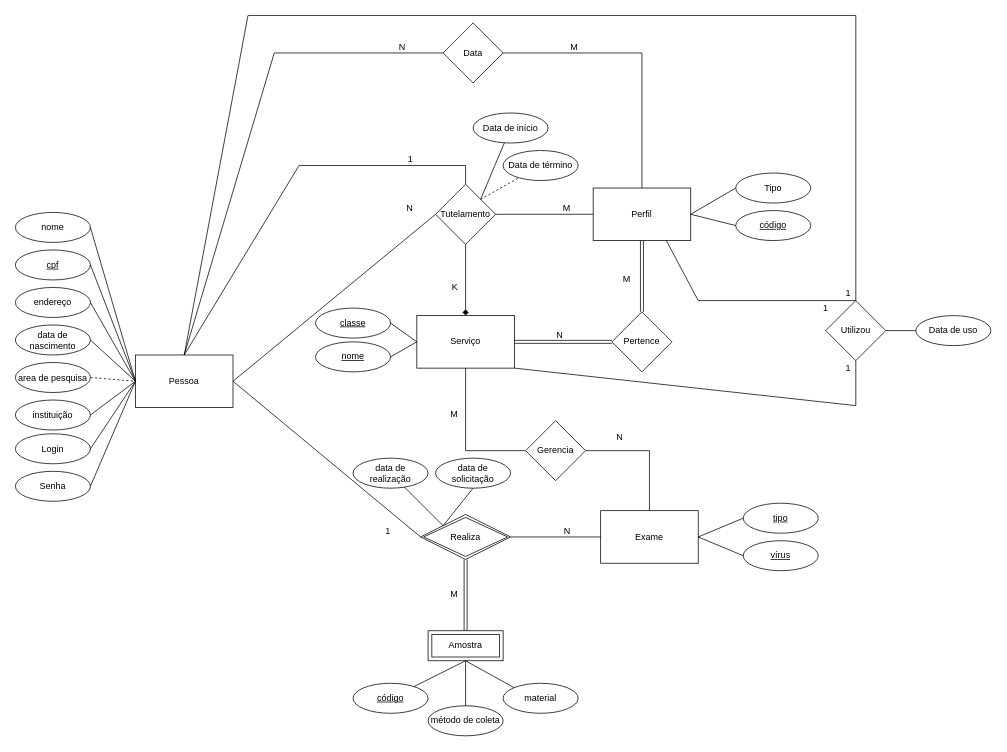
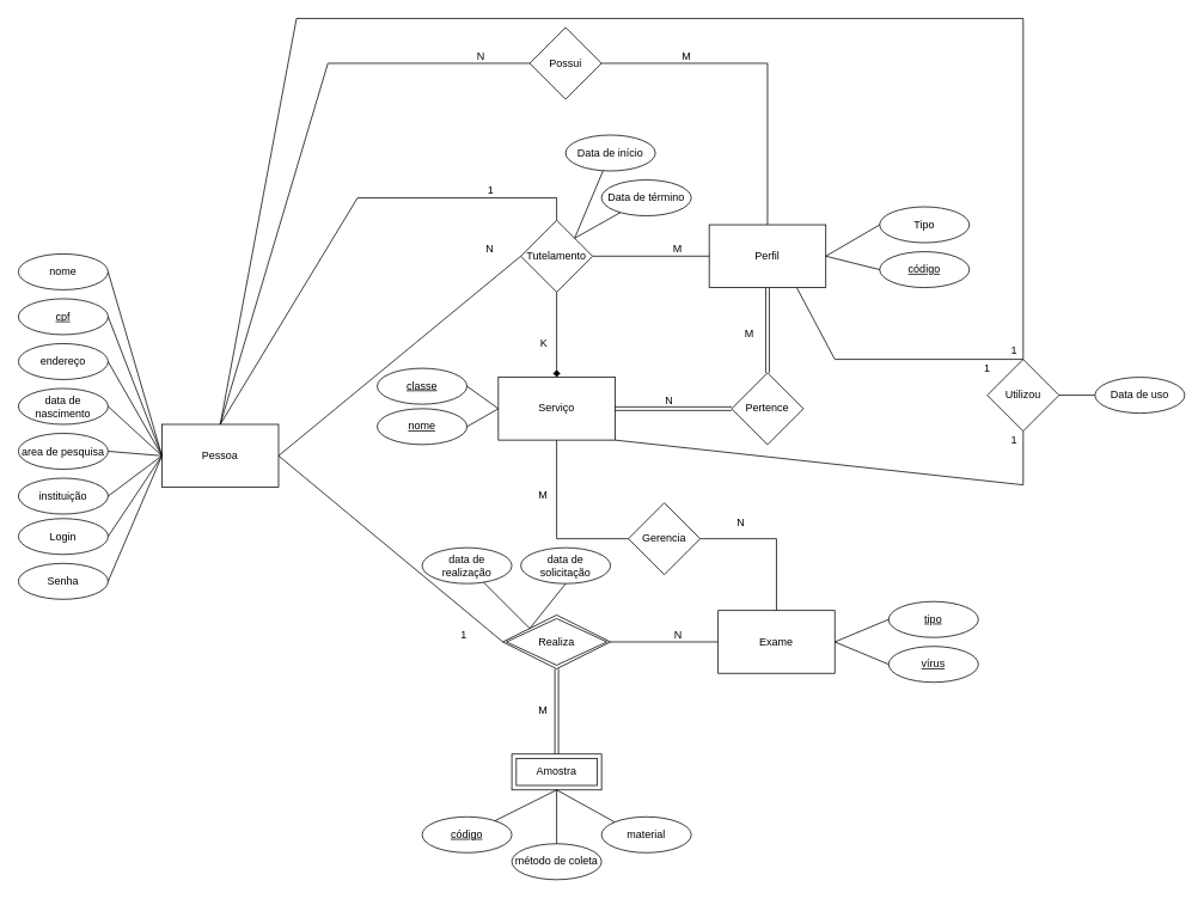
  <mxCell id="0" />
  <mxCell id="1" parent="0" />
  <mxCell id="2" value="area de pesquisa" style="ellipse;whiteSpace=wrap;html=1;align=center;" parent="1" vertex="1"><mxGeometry x="20" y="482.5" width="100" height="40" as="geometry" /></mxCell>
  <mxCell id="3" value="instituição" style="ellipse;whiteSpace=wrap;html=1;align=center;" parent="1" vertex="1"><mxGeometry x="20" y="532.5" width="100" height="40" as="geometry" /></mxCell>
  <mxCell id="4" value="Login" style="ellipse;whiteSpace=wrap;html=1;align=center;" parent="1" vertex="1"><mxGeometry x="20" y="577.5" width="100" height="40" as="geometry" /></mxCell>
  <mxCell id="5" value="Senha" style="ellipse;whiteSpace=wrap;html=1;align=center;" parent="1" vertex="1"><mxGeometry x="20" y="627.5" width="100" height="40" as="geometry" /></mxCell>
  <mxCell id="6" value="Tutelamento" style="rhombus;whiteSpace=wrap;html=1;" parent="1" vertex="1"><mxGeometry x="580" y="245" width="80" height="80" as="geometry" /></mxCell>
  <mxCell id="7" value="Perfil" style="rounded=0;whiteSpace=wrap;html=1;" parent="1" vertex="1"><mxGeometry x="790" y="250" width="130" height="70" as="geometry" /></mxCell>
- <mxCell id="8" value="Data" style="rhombus;whiteSpace=wrap;html=1;" parent="1" vertex="1"><mxGeometry x="590" y="30" width="80" height="80" as="geometry" /></mxCell>
+ <mxCell id="8" value="Possui" style="rhombus;whiteSpace=wrap;html=1;" parent="1" vertex="1"><mxGeometry x="590" y="30" width="80" height="80" as="geometry" /></mxCell>
  <mxCell id="9" value="" style="endArrow=none;html=1;rounded=0;exitX=0.5;exitY=0;exitDx=0;exitDy=0;entryX=0.5;entryY=0;entryDx=0;entryDy=0;" parent="1" source="80" target="6" edge="1"><mxGeometry relative="1" as="geometry"><mxPoint x="397.5" y="250" as="sourcePoint" /><mxPoint x="550" y="220" as="targetPoint" /><Array as="points"><mxPoint x="398" y="220" /><mxPoint x="620" y="220" /></Array></mxGeometry></mxCell>
  <mxCell id="10" value="1" style="resizable=0;html=1;align=right;verticalAlign=bottom;" parent="9" connectable="0" vertex="1"><mxGeometry x="1" relative="1" as="geometry"><mxPoint x="-70" y="-25" as="offset" /></mxGeometry></mxCell>
  <mxCell id="11" value="" style="endArrow=none;html=1;rounded=0;entryX=0;entryY=0.5;entryDx=0;entryDy=0;exitX=1;exitY=0.5;exitDx=0;exitDy=0;" parent="1" target="6" edge="1" source="80"><mxGeometry relative="1" as="geometry"><mxPoint x="430" y="285" as="sourcePoint" /><mxPoint x="500" y="290" as="targetPoint" /></mxGeometry></mxCell>
  <mxCell id="12" value="N" style="resizable=0;html=1;align=right;verticalAlign=bottom;" parent="11" connectable="0" vertex="1"><mxGeometry x="1" relative="1" as="geometry"><mxPoint x="-30" as="offset" /></mxGeometry></mxCell>
  <mxCell id="13" value="" style="endArrow=none;html=1;rounded=0;entryX=0;entryY=0.5;entryDx=0;entryDy=0;exitX=0.5;exitY=0;exitDx=0;exitDy=0;" parent="1" source="80" target="8" edge="1"><mxGeometry relative="1" as="geometry"><mxPoint x="250" y="430" as="sourcePoint" /><mxPoint x="365" y="90" as="targetPoint" /><Array as="points"><mxPoint x="365" y="70" /></Array></mxGeometry></mxCell>
  <mxCell id="14" value="N" style="resizable=0;html=1;align=right;verticalAlign=bottom;" parent="13" connectable="0" vertex="1"><mxGeometry x="1" relative="1" as="geometry"><mxPoint x="-50" as="offset" /></mxGeometry></mxCell>
  <mxCell id="15" value="" style="endArrow=none;html=1;rounded=0;exitX=0.5;exitY=0;exitDx=0;exitDy=0;entryX=1;entryY=0.5;entryDx=0;entryDy=0;" parent="1" source="7" target="8" edge="1"><mxGeometry relative="1" as="geometry"><mxPoint x="375" y="260" as="sourcePoint" /><mxPoint x="530" y="150" as="targetPoint" /><Array as="points"><mxPoint x="855" y="70" /></Array></mxGeometry></mxCell>
  <mxCell id="16" value="M" style="resizable=0;html=1;align=right;verticalAlign=bottom;" parent="15" connectable="0" vertex="1"><mxGeometry x="1" relative="1" as="geometry"><mxPoint x="100" as="offset" /></mxGeometry></mxCell>
  <mxCell id="17" value="Data de início" style="ellipse;whiteSpace=wrap;html=1;align=center;" parent="1" vertex="1"><mxGeometry x="630" y="150" width="100" height="40" as="geometry" /></mxCell>
  <mxCell id="18" value="Data de término" style="ellipse;whiteSpace=wrap;html=1;align=center;" parent="1" vertex="1"><mxGeometry x="670" y="200" width="100" height="40" as="geometry" /></mxCell>
- <mxCell id="19" value="" style="endArrow=none;html=1;exitX=1;exitY=0;exitDx=0;exitDy=0;dashed=1;" parent="1" source="6" target="18" edge="1"><mxGeometry width="50" height="50" relative="1" as="geometry"><mxPoint x="660" y="310" as="sourcePoint" /><mxPoint x="710" y="260" as="targetPoint" /></mxGeometry></mxCell>
+ <mxCell id="19" value="" style="endArrow=none;html=1;exitX=1;exitY=0;exitDx=0;exitDy=0;" parent="1" source="6" target="18" edge="1"><mxGeometry width="50" height="50" relative="1" as="geometry"><mxPoint x="660" y="310" as="sourcePoint" /><mxPoint x="710" y="260" as="targetPoint" /></mxGeometry></mxCell>
  <mxCell id="20" value="" style="endArrow=none;html=1;exitX=1;exitY=0;exitDx=0;exitDy=0;" parent="1" source="6" target="17" edge="1"><mxGeometry width="50" height="50" relative="1" as="geometry"><mxPoint x="650" y="275" as="sourcePoint" /><mxPoint x="701.024" y="246.299" as="targetPoint" /></mxGeometry></mxCell>
  <mxCell id="21" value="" style="endArrow=none;html=1;rounded=0;entryX=0;entryY=0.5;entryDx=0;entryDy=0;exitX=1;exitY=0.5;exitDx=0;exitDy=0;" parent="1" source="6" target="7" edge="1"><mxGeometry relative="1" as="geometry"><mxPoint x="440" y="295" as="sourcePoint" /><mxPoint x="590" y="295" as="targetPoint" /></mxGeometry></mxCell>
  <mxCell id="22" value="M" style="resizable=0;html=1;align=right;verticalAlign=bottom;" parent="21" connectable="0" vertex="1"><mxGeometry x="1" relative="1" as="geometry"><mxPoint x="-30" as="offset" /></mxGeometry></mxCell>
  <mxCell id="23" value="Tipo" style="ellipse;whiteSpace=wrap;html=1;align=center;" parent="1" vertex="1"><mxGeometry x="980" y="230" width="100" height="40" as="geometry" /></mxCell>
  <mxCell id="24" value="" style="endArrow=none;html=1;exitX=1;exitY=0.5;exitDx=0;exitDy=0;entryX=0;entryY=0.5;entryDx=0;entryDy=0;" parent="1" source="7" target="23" edge="1"><mxGeometry width="50" height="50" relative="1" as="geometry"><mxPoint x="650" y="275" as="sourcePoint" /><mxPoint x="701.024" y="246.299" as="targetPoint" /></mxGeometry></mxCell>
  <mxCell id="25" value="código" style="ellipse;whiteSpace=wrap;html=1;align=center;fontStyle=4;" parent="1" vertex="1"><mxGeometry x="980" y="280" width="100" height="40" as="geometry" /></mxCell>
  <mxCell id="26" value="" style="endArrow=none;html=1;exitX=1;exitY=0.5;exitDx=0;exitDy=0;entryX=0;entryY=0.5;entryDx=0;entryDy=0;" parent="1" source="7" target="25" edge="1"><mxGeometry width="50" height="50" relative="1" as="geometry"><mxPoint x="930" y="295" as="sourcePoint" /><mxPoint x="990" y="250" as="targetPoint" /></mxGeometry></mxCell>
  <mxCell id="27" value="Serviço" style="rounded=0;whiteSpace=wrap;html=1;" parent="1" vertex="1"><mxGeometry x="555" y="420" width="130" height="70" as="geometry" /></mxCell>
  <mxCell id="28" value="Pertence" style="rhombus;whiteSpace=wrap;html=1;" parent="1" vertex="1"><mxGeometry x="815" y="415" width="80" height="80" as="geometry" /></mxCell>
  <mxCell id="29" value="" style="shape=link;html=1;rounded=0;entryX=0;entryY=0.5;entryDx=0;entryDy=0;" parent="1" target="28" edge="1"><mxGeometry relative="1" as="geometry"><mxPoint x="685" y="455" as="sourcePoint" /><mxPoint x="815" y="454.5" as="targetPoint" /></mxGeometry></mxCell>
  <mxCell id="30" value="N" style="resizable=0;html=1;align=right;verticalAlign=bottom;" parent="29" connectable="0" vertex="1"><mxGeometry x="1" relative="1" as="geometry"><mxPoint x="-65" as="offset" /></mxGeometry></mxCell>
  <mxCell id="31" value="" style="shape=link;html=1;rounded=0;entryX=0.5;entryY=0;entryDx=0;entryDy=0;exitX=0.5;exitY=1;exitDx=0;exitDy=0;" parent="1" source="7" target="28" edge="1"><mxGeometry relative="1" as="geometry"><mxPoint x="695" y="465" as="sourcePoint" /><mxPoint x="825" y="465" as="targetPoint" /></mxGeometry></mxCell>
  <mxCell id="32" value="M" style="resizable=0;html=1;align=right;verticalAlign=bottom;" parent="31" connectable="0" vertex="1"><mxGeometry x="1" relative="1" as="geometry"><mxPoint x="-15" y="-35" as="offset" /></mxGeometry></mxCell>
  <mxCell id="33" value="" style="endArrow=diamond;html=1;rounded=0;entryX=0.5;entryY=0;entryDx=0;entryDy=0;exitX=0.5;exitY=1;exitDx=0;exitDy=0;" parent="1" source="6" target="27" edge="1"><mxGeometry relative="1" as="geometry"><mxPoint x="670" y="295" as="sourcePoint" /><mxPoint x="800" y="295" as="targetPoint" /></mxGeometry></mxCell>
  <mxCell id="34" value="&lt;div&gt;K&lt;/div&gt;" style="resizable=0;html=1;align=right;verticalAlign=bottom;" parent="33" connectable="0" vertex="1"><mxGeometry x="1" relative="1" as="geometry"><mxPoint x="-10" y="-30" as="offset" /></mxGeometry></mxCell>
  <mxCell id="35" value="classe" style="ellipse;whiteSpace=wrap;html=1;align=center;fontStyle=4;" parent="1" vertex="1"><mxGeometry x="420" y="410" width="100" height="40" as="geometry" /></mxCell>
  <mxCell id="36" value="&lt;div&gt;nome&lt;/div&gt;" style="ellipse;whiteSpace=wrap;html=1;align=center;fontStyle=4;" parent="1" vertex="1"><mxGeometry x="420" y="455" width="100" height="40" as="geometry" /></mxCell>
  <mxCell id="37" value="" style="endArrow=none;html=1;exitX=0;exitY=0.5;exitDx=0;exitDy=0;entryX=1;entryY=0.5;entryDx=0;entryDy=0;" parent="1" source="27" target="35" edge="1"><mxGeometry width="50" height="50" relative="1" as="geometry"><mxPoint x="260" y="480" as="sourcePoint" /><mxPoint x="310" y="295" as="targetPoint" /></mxGeometry></mxCell>
  <mxCell id="38" value="" style="endArrow=none;html=1;exitX=0;exitY=0.5;exitDx=0;exitDy=0;entryX=1;entryY=0.5;entryDx=0;entryDy=0;" parent="1" source="27" target="36" edge="1"><mxGeometry width="50" height="50" relative="1" as="geometry"><mxPoint x="565" y="465" as="sourcePoint" /><mxPoint x="530" y="440" as="targetPoint" /></mxGeometry></mxCell>
  <mxCell id="39" value="Gerencia" style="rhombus;whiteSpace=wrap;html=1;" parent="1" vertex="1"><mxGeometry x="700" y="560" width="80" height="80" as="geometry" /></mxCell>
  <mxCell id="40" value="Exame" style="rounded=0;whiteSpace=wrap;html=1;" parent="1" vertex="1"><mxGeometry x="800" y="680" width="130" height="70" as="geometry" /></mxCell>
  <mxCell id="41" value="" style="endArrow=none;html=1;rounded=0;entryX=0;entryY=0.5;entryDx=0;entryDy=0;exitX=0.5;exitY=1;exitDx=0;exitDy=0;" parent="1" source="27" target="39" edge="1"><mxGeometry relative="1" as="geometry"><mxPoint x="619.5" y="530" as="sourcePoint" /><mxPoint x="619.5" y="625" as="targetPoint" /><Array as="points"><mxPoint x="620" y="600" /></Array></mxGeometry></mxCell>
  <mxCell id="42" value="&lt;div&gt;M&lt;/div&gt;" style="resizable=0;html=1;align=right;verticalAlign=bottom;" parent="41" connectable="0" vertex="1"><mxGeometry x="1" relative="1" as="geometry"><mxPoint x="-90" y="-40" as="offset" /></mxGeometry></mxCell>
  <mxCell id="43" value="" style="endArrow=none;html=1;rounded=0;entryX=0.5;entryY=0;entryDx=0;entryDy=0;" parent="1" source="39" target="40" edge="1"><mxGeometry relative="1" as="geometry"><mxPoint x="630" y="500" as="sourcePoint" /><mxPoint x="710" y="610" as="targetPoint" /><Array as="points"><mxPoint x="865" y="600" /></Array></mxGeometry></mxCell>
  <mxCell id="44" value="N" style="resizable=0;html=1;align=right;verticalAlign=bottom;" parent="43" connectable="0" vertex="1"><mxGeometry x="1" relative="1" as="geometry"><mxPoint x="-35" y="-90" as="offset" /></mxGeometry></mxCell>
  <mxCell id="45" value="tipo" style="ellipse;whiteSpace=wrap;html=1;align=center;fontStyle=4;" parent="1" vertex="1"><mxGeometry x="990" y="670" width="100" height="40" as="geometry" /></mxCell>
  <mxCell id="46" value="vírus" style="ellipse;whiteSpace=wrap;html=1;align=center;fontStyle=4;" parent="1" vertex="1"><mxGeometry x="990" y="720" width="100" height="40" as="geometry" /></mxCell>
  <mxCell id="47" value="" style="endArrow=none;html=1;exitX=0;exitY=0.5;exitDx=0;exitDy=0;entryX=1;entryY=0.5;entryDx=0;entryDy=0;" parent="1" source="45" target="40" edge="1"><mxGeometry width="50" height="50" relative="1" as="geometry"><mxPoint x="565" y="465" as="sourcePoint" /><mxPoint x="530" y="485" as="targetPoint" /></mxGeometry></mxCell>
  <mxCell id="48" value="" style="endArrow=none;html=1;exitX=0;exitY=0.5;exitDx=0;exitDy=0;entryX=1;entryY=0.5;entryDx=0;entryDy=0;" parent="1" source="46" target="40" edge="1"><mxGeometry width="50" height="50" relative="1" as="geometry"><mxPoint x="1010" y="680" as="sourcePoint" /><mxPoint x="940" y="725" as="targetPoint" /></mxGeometry></mxCell>
  <mxCell id="49" value="Realiza" style="shape=rhombus;double=1;perimeter=rhombusPerimeter;whiteSpace=wrap;html=1;align=center;" parent="1" vertex="1"><mxGeometry x="560" y="685" width="120" height="60" as="geometry" /></mxCell>
  <mxCell id="50" value="Amostra" style="shape=ext;margin=3;double=1;whiteSpace=wrap;html=1;align=center;" parent="1" vertex="1"><mxGeometry x="570" y="840" width="100" height="40" as="geometry" /></mxCell>
  <mxCell id="51" value="" style="endArrow=none;html=1;rounded=0;entryX=0;entryY=0.5;entryDx=0;entryDy=0;exitX=1;exitY=0.5;exitDx=0;exitDy=0;" parent="1" source="49" target="40" edge="1"><mxGeometry relative="1" as="geometry"><mxPoint x="540" y="710" as="sourcePoint" /><mxPoint x="700" y="710" as="targetPoint" /></mxGeometry></mxCell>
  <mxCell id="52" value="N" style="resizable=0;html=1;align=right;verticalAlign=bottom;" parent="51" connectable="0" vertex="1"><mxGeometry x="1" relative="1" as="geometry"><mxPoint x="-40" as="offset" /></mxGeometry></mxCell>
  <mxCell id="53" value="" style="endArrow=none;html=1;rounded=0;entryX=0;entryY=0.5;entryDx=0;entryDy=0;exitX=1;exitY=0.5;exitDx=0;exitDy=0;" parent="1" source="80" target="49" edge="1"><mxGeometry relative="1" as="geometry"><mxPoint x="440" y="715" as="sourcePoint" /><mxPoint x="810" y="725" as="targetPoint" /></mxGeometry></mxCell>
  <mxCell id="54" value="1" style="resizable=0;html=1;align=right;verticalAlign=bottom;" parent="53" connectable="0" vertex="1"><mxGeometry x="1" relative="1" as="geometry"><mxPoint x="-40" as="offset" /></mxGeometry></mxCell>
  <mxCell id="55" value="data de realização" style="ellipse;whiteSpace=wrap;html=1;align=center;" parent="1" vertex="1"><mxGeometry x="470" y="610" width="100" height="40" as="geometry" /></mxCell>
  <mxCell id="56" value="" style="endArrow=none;html=1;entryX=0;entryY=0;entryDx=0;entryDy=0;" parent="1" source="55" target="49" edge="1"><mxGeometry width="50" height="50" relative="1" as="geometry"><mxPoint x="565" y="465" as="sourcePoint" /><mxPoint x="530" y="485" as="targetPoint" /></mxGeometry></mxCell>
  <mxCell id="57" value="" style="shape=link;html=1;rounded=0;entryX=0.5;entryY=1;entryDx=0;entryDy=0;exitX=0.5;exitY=0;exitDx=0;exitDy=0;" parent="1" source="50" target="49" edge="1"><mxGeometry relative="1" as="geometry"><mxPoint x="695" y="465" as="sourcePoint" /><mxPoint x="825" y="465" as="targetPoint" /></mxGeometry></mxCell>
  <mxCell id="58" value="M" style="resizable=0;html=1;align=right;verticalAlign=bottom;" parent="57" connectable="0" vertex="1"><mxGeometry x="1" relative="1" as="geometry"><mxPoint x="-10" y="55" as="offset" /></mxGeometry></mxCell>
  <mxCell id="59" value="método de coleta" style="ellipse;whiteSpace=wrap;html=1;align=center;" parent="1" vertex="1"><mxGeometry x="570" y="940" width="100" height="40" as="geometry" /></mxCell>
  <mxCell id="60" value="" style="endArrow=none;html=1;entryX=0.5;entryY=0;entryDx=0;entryDy=0;exitX=0.5;exitY=1;exitDx=0;exitDy=0;" parent="1" source="50" target="59" edge="1"><mxGeometry width="50" height="50" relative="1" as="geometry"><mxPoint x="548.57" y="658.57" as="sourcePoint" /><mxPoint x="600" y="710" as="targetPoint" /></mxGeometry></mxCell>
  <mxCell id="61" value="material" style="ellipse;whiteSpace=wrap;html=1;align=center;" parent="1" vertex="1"><mxGeometry x="670" y="910" width="100" height="40" as="geometry" /></mxCell>
  <mxCell id="62" value="" style="endArrow=none;html=1;entryX=0;entryY=0;entryDx=0;entryDy=0;exitX=0.5;exitY=1;exitDx=0;exitDy=0;" parent="1" source="50" target="61" edge="1"><mxGeometry width="50" height="50" relative="1" as="geometry"><mxPoint x="630" y="890" as="sourcePoint" /><mxPoint x="630" y="950" as="targetPoint" /></mxGeometry></mxCell>
  <mxCell id="63" value="código" style="ellipse;whiteSpace=wrap;html=1;align=center;fontStyle=4;" parent="1" vertex="1"><mxGeometry x="470" y="910" width="100" height="40" as="geometry" /></mxCell>
  <mxCell id="64" value="" style="endArrow=none;html=1;" parent="1" target="63" edge="1"><mxGeometry width="50" height="50" relative="1" as="geometry"><mxPoint x="620" y="880" as="sourcePoint" /><mxPoint x="630" y="950" as="targetPoint" /></mxGeometry></mxCell>
  <mxCell id="65" value="&lt;div&gt;Utilizou&lt;/div&gt;" style="rhombus;whiteSpace=wrap;html=1;" parent="1" vertex="1"><mxGeometry x="1100" y="400" width="80" height="80" as="geometry" /></mxCell>
  <mxCell id="66" value="" style="endArrow=none;html=1;entryX=0.5;entryY=0;entryDx=0;entryDy=0;" parent="1" target="65" edge="1"><mxGeometry width="50" height="50" relative="1" as="geometry"><mxPoint x="1140" y="20" as="sourcePoint" /><mxPoint x="830" y="540" as="targetPoint" /></mxGeometry></mxCell>
  <mxCell id="67" value="" style="endArrow=none;html=1;" parent="1" edge="1"><mxGeometry width="50" height="50" relative="1" as="geometry"><mxPoint x="1140" y="20" as="sourcePoint" /><mxPoint x="330" y="20" as="targetPoint" /></mxGeometry></mxCell>
  <mxCell id="68" value="" style="endArrow=none;html=1;exitX=0.5;exitY=0;exitDx=0;exitDy=0;" parent="1" source="80" edge="1"><mxGeometry width="50" height="50" relative="1" as="geometry"><mxPoint x="332.5" y="250" as="sourcePoint" /><mxPoint x="330" y="20" as="targetPoint" /></mxGeometry></mxCell>
  <mxCell id="69" value="" style="endArrow=none;html=1;" parent="1" edge="1"><mxGeometry width="50" height="50" relative="1" as="geometry"><mxPoint x="930" y="400" as="sourcePoint" /><mxPoint x="1140" y="400" as="targetPoint" /></mxGeometry></mxCell>
  <mxCell id="70" value="" style="endArrow=none;html=1;exitX=0.75;exitY=1;exitDx=0;exitDy=0;" parent="1" source="7" edge="1"><mxGeometry width="50" height="50" relative="1" as="geometry"><mxPoint x="930" y="440" as="sourcePoint" /><mxPoint x="930" y="400" as="targetPoint" /></mxGeometry></mxCell>
  <mxCell id="71" value="" style="endArrow=none;html=1;entryX=1;entryY=1;entryDx=0;entryDy=0;" parent="1" target="27" edge="1"><mxGeometry width="50" height="50" relative="1" as="geometry"><mxPoint x="1140" y="540" as="sourcePoint" /><mxPoint x="830" y="540" as="targetPoint" /></mxGeometry></mxCell>
  <mxCell id="72" value="" style="endArrow=none;html=1;exitX=0.5;exitY=1;exitDx=0;exitDy=0;" parent="1" source="65" edge="1"><mxGeometry width="50" height="50" relative="1" as="geometry"><mxPoint x="1140" y="540" as="sourcePoint" /><mxPoint x="1140" y="540" as="targetPoint" /></mxGeometry></mxCell>
  <mxCell id="73" value="Data de uso" style="ellipse;whiteSpace=wrap;html=1;align=center;" parent="1" vertex="1"><mxGeometry x="1220" y="420" width="100" height="40" as="geometry" /></mxCell>
  <mxCell id="74" value="" style="endArrow=none;html=1;entryX=0;entryY=0.5;entryDx=0;entryDy=0;exitX=1;exitY=0.5;exitDx=0;exitDy=0;" parent="1" source="65" target="73" edge="1"><mxGeometry width="50" height="50" relative="1" as="geometry"><mxPoint x="780" y="590" as="sourcePoint" /><mxPoint x="830" y="540" as="targetPoint" /></mxGeometry></mxCell>
  <mxCell id="75" value="1" style="text;html=1;strokeColor=none;fillColor=none;align=center;verticalAlign=middle;whiteSpace=wrap;rounded=0;" parent="1" vertex="1"><mxGeometry x="1080" y="400" width="40" height="20" as="geometry" /></mxCell>
  <mxCell id="76" value="1" style="text;html=1;strokeColor=none;fillColor=none;align=center;verticalAlign=middle;whiteSpace=wrap;rounded=0;" parent="1" vertex="1"><mxGeometry x="1110" y="380" width="40" height="20" as="geometry" /></mxCell>
  <mxCell id="77" value="1" style="text;html=1;strokeColor=none;fillColor=none;align=center;verticalAlign=middle;whiteSpace=wrap;rounded=0;" parent="1" vertex="1"><mxGeometry x="1110" y="480" width="40" height="20" as="geometry" /></mxCell>
  <mxCell id="78" value="&lt;div&gt;data de solicitação&lt;/div&gt;" style="ellipse;whiteSpace=wrap;html=1;align=center;" parent="1" vertex="1"><mxGeometry x="580" y="610" width="100" height="40" as="geometry" /></mxCell>
  <mxCell id="79" value="" style="endArrow=none;html=1;entryX=0;entryY=0;entryDx=0;entryDy=0;exitX=0.5;exitY=1;exitDx=0;exitDy=0;" parent="1" source="78" edge="1"><mxGeometry width="50" height="50" relative="1" as="geometry"><mxPoint x="538.57" y="648.57" as="sourcePoint" /><mxPoint x="590" y="700" as="targetPoint" /></mxGeometry></mxCell>
  <mxCell id="80" value="&lt;div&gt;Pessoa&lt;/div&gt;" style="rounded=0;whiteSpace=wrap;html=1;" vertex="1" parent="1"><mxGeometry x="180" y="472.5" width="130" height="70" as="geometry" /></mxCell>
  <mxCell id="81" value="cpf" style="ellipse;whiteSpace=wrap;html=1;align=center;fontStyle=4;" vertex="1" parent="1"><mxGeometry x="20" y="332.5" width="100" height="40" as="geometry" /></mxCell>
  <mxCell id="82" value="" style="endArrow=none;html=1;entryX=0;entryY=0.5;entryDx=0;entryDy=0;exitX=1;exitY=0.5;exitDx=0;exitDy=0;" edge="1" parent="1" source="81" target="80"><mxGeometry width="50" height="50" relative="1" as="geometry"><mxPoint x="418.57" y="411.07" as="sourcePoint" /><mxPoint x="470" y="462.5" as="targetPoint" /></mxGeometry></mxCell>
  <mxCell id="83" value="nome" style="ellipse;whiteSpace=wrap;html=1;align=center;" vertex="1" parent="1"><mxGeometry x="20" y="282.5" width="100" height="40" as="geometry" /></mxCell>
  <mxCell id="84" value="" style="endArrow=none;html=1;entryX=0;entryY=0.5;entryDx=0;entryDy=0;exitX=1;exitY=0.5;exitDx=0;exitDy=0;" edge="1" parent="1" source="83" target="80"><mxGeometry width="50" height="50" relative="1" as="geometry"><mxPoint x="120" y="462.5" as="sourcePoint" /><mxPoint x="190" y="477.5" as="targetPoint" /></mxGeometry></mxCell>
  <mxCell id="85" value="endereço" style="ellipse;whiteSpace=wrap;html=1;align=center;" vertex="1" parent="1"><mxGeometry x="20" y="382.5" width="100" height="40" as="geometry" /></mxCell>
  <mxCell id="86" value="data de nascimento" style="ellipse;whiteSpace=wrap;html=1;align=center;" vertex="1" parent="1"><mxGeometry x="20" y="432.5" width="100" height="40" as="geometry" /></mxCell>
  <mxCell id="87" value="" style="endArrow=none;html=1;entryX=0;entryY=0.5;entryDx=0;entryDy=0;exitX=1;exitY=0.5;exitDx=0;exitDy=0;" edge="1" parent="1" source="85" target="80"><mxGeometry width="50" height="50" relative="1" as="geometry"><mxPoint x="120" y="462.5" as="sourcePoint" /><mxPoint x="190" y="477.5" as="targetPoint" /></mxGeometry></mxCell>
  <mxCell id="88" value="" style="endArrow=none;html=1;entryX=0;entryY=0.5;entryDx=0;entryDy=0;exitX=1;exitY=0.5;exitDx=0;exitDy=0;" edge="1" parent="1" source="86" target="80"><mxGeometry width="50" height="50" relative="1" as="geometry"><mxPoint x="120" y="512.5" as="sourcePoint" /><mxPoint x="190" y="477.5" as="targetPoint" /></mxGeometry></mxCell>
- <mxCell id="89" value="" style="endArrow=none;html=1;entryX=0;entryY=0.5;entryDx=0;entryDy=0;exitX=1;exitY=0.5;exitDx=0;exitDy=0;dashed=1;" edge="1" parent="1" source="2" target="80"><mxGeometry width="50" height="50" relative="1" as="geometry"><mxPoint x="110" y="552.5" as="sourcePoint" /><mxPoint x="180" y="467.5" as="targetPoint" /></mxGeometry></mxCell>
+ <mxCell id="89" value="" style="endArrow=none;html=1;entryX=0;entryY=0.5;entryDx=0;entryDy=0;exitX=1;exitY=0.5;exitDx=0;exitDy=0;" edge="1" parent="1" source="2" target="80"><mxGeometry width="50" height="50" relative="1" as="geometry"><mxPoint x="110" y="552.5" as="sourcePoint" /><mxPoint x="180" y="467.5" as="targetPoint" /></mxGeometry></mxCell>
  <mxCell id="90" value="" style="endArrow=none;html=1;entryX=0;entryY=0.5;entryDx=0;entryDy=0;exitX=1;exitY=0.5;exitDx=0;exitDy=0;" edge="1" parent="1" source="3" target="80"><mxGeometry width="50" height="50" relative="1" as="geometry"><mxPoint x="110" y="602.5" as="sourcePoint" /><mxPoint x="180" y="467.5" as="targetPoint" /></mxGeometry></mxCell>
  <mxCell id="91" value="" style="endArrow=none;html=1;entryX=0;entryY=0.5;entryDx=0;entryDy=0;exitX=1;exitY=0.5;exitDx=0;exitDy=0;" edge="1" parent="1" source="4" target="80"><mxGeometry width="50" height="50" relative="1" as="geometry"><mxPoint x="110" y="652.5" as="sourcePoint" /><mxPoint x="180" y="467.5" as="targetPoint" /></mxGeometry></mxCell>
  <mxCell id="92" value="" style="endArrow=none;html=1;entryX=0;entryY=0.5;entryDx=0;entryDy=0;exitX=1;exitY=0.5;exitDx=0;exitDy=0;" edge="1" parent="1" source="5" target="80"><mxGeometry width="50" height="50" relative="1" as="geometry"><mxPoint x="110" y="697.5" as="sourcePoint" /><mxPoint x="180" y="467.5" as="targetPoint" /></mxGeometry></mxCell>
